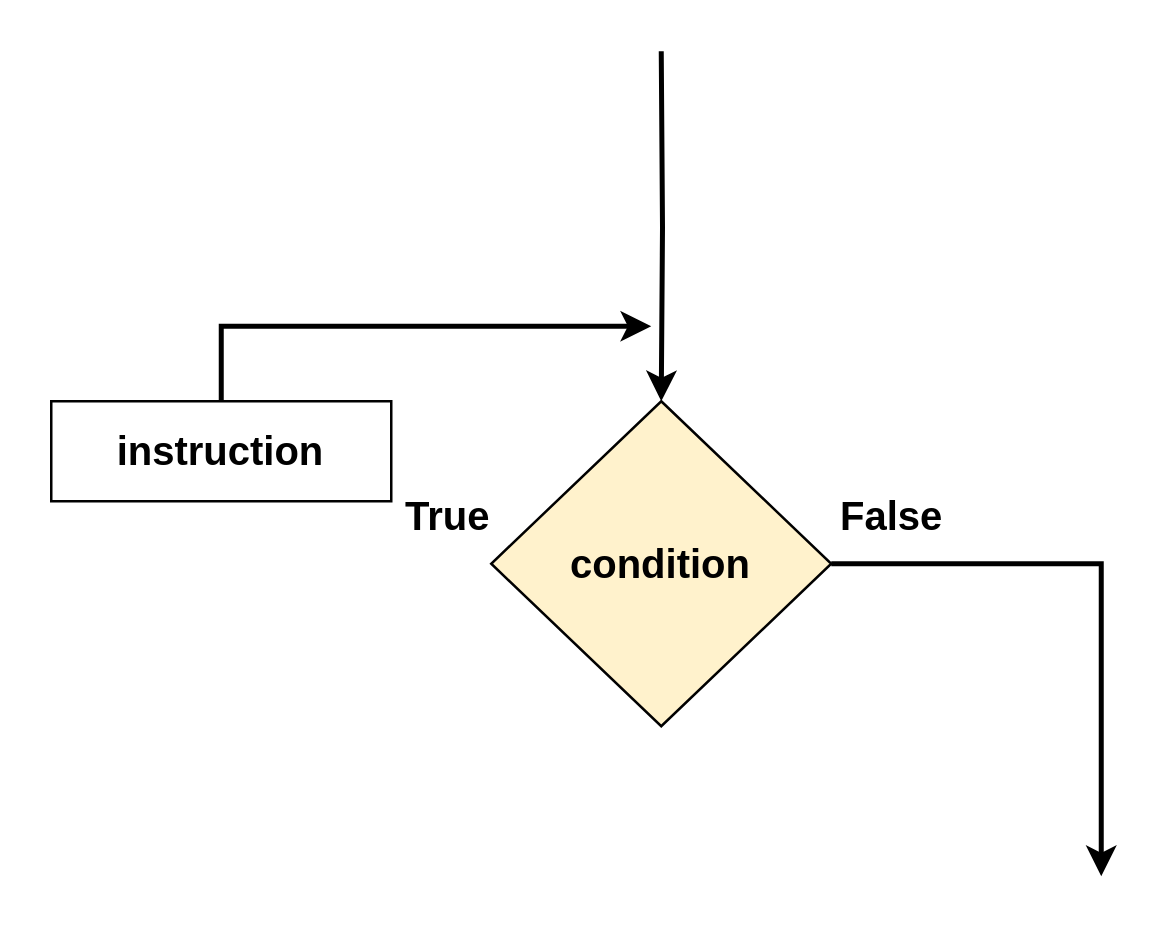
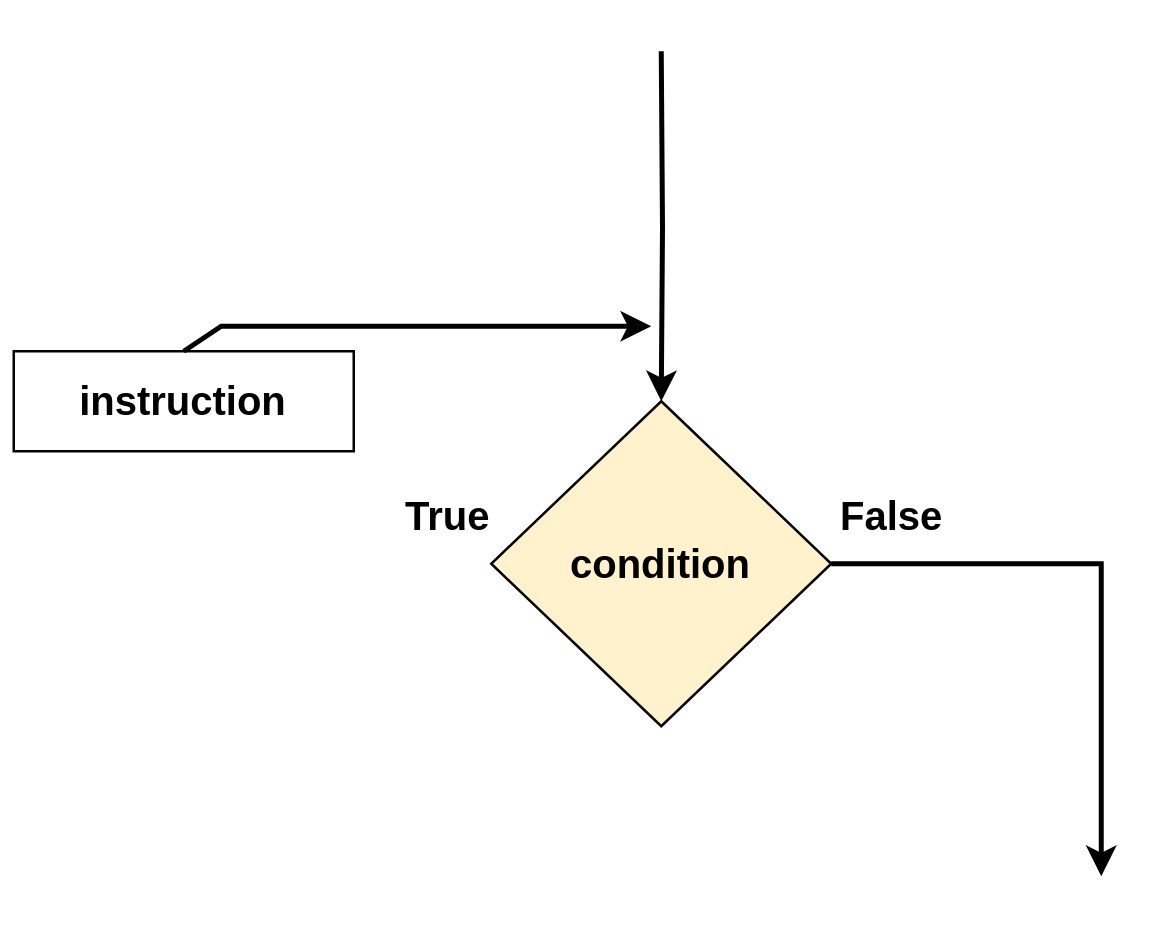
  <mxCell id="0" />
  <mxCell id="1" parent="0" />
  <mxCell id="2" style="edgeStyle=orthogonalEdgeStyle;rounded=0;orthogonalLoop=1;jettySize=auto;html=1;entryX=0.5;entryY=0;entryDx=0;entryDy=0;strokeWidth=2;fontSize=16;" edge="1" parent="1" target="3"><mxGeometry relative="1" as="geometry"><mxPoint x="264" y="20" as="sourcePoint" /></mxGeometry></mxCell>
  <mxCell id="3" value="&lt;b&gt;condition&lt;/b&gt;" style="rhombus;whiteSpace=wrap;html=1;fontSize=16;fillColor=#fff2cc;" vertex="1" parent="1"><mxGeometry x="196" y="160" width="136" height="130" as="geometry" /></mxCell>
- <mxCell id="4" value="&lt;font style=&quot;font-size: 16px;&quot;&gt;&lt;b&gt;instruction&lt;/b&gt;&lt;/font&gt;" style="rounded=0;whiteSpace=wrap;html=1;" vertex="1" parent="1"><mxGeometry x="20" y="160" width="136" height="40" as="geometry" /></mxCell>
+ <mxCell id="4" value="&lt;font style=&quot;font-size: 16px;&quot;&gt;&lt;b&gt;instruction&lt;/b&gt;&lt;/font&gt;" style="rounded=0;whiteSpace=wrap;html=1;" vertex="1" parent="1"><mxGeometry x="5" y="140" width="136" height="40" as="geometry" /></mxCell>
  <mxCell id="5" value="" style="endArrow=classic;html=1;rounded=0;strokeWidth=2;fontSize=16;exitX=0.5;exitY=0;exitDx=0;exitDy=0;" edge="1" parent="1" source="4"><mxGeometry width="50" height="50" relative="1" as="geometry"><mxPoint x="240" y="120" as="sourcePoint" /><mxPoint x="260" y="130" as="targetPoint" /><Array as="points"><mxPoint x="88" y="130" /></Array></mxGeometry></mxCell>
  <mxCell id="6" value="" style="endArrow=classic;html=1;rounded=0;strokeWidth=2;fontSize=16;exitX=1;exitY=0.5;exitDx=0;exitDy=0;" edge="1" parent="1" source="3"><mxGeometry width="50" height="50" relative="1" as="geometry"><mxPoint x="240" y="120" as="sourcePoint" /><mxPoint x="440" y="350" as="targetPoint" /><Array as="points"><mxPoint x="440" y="225" /></Array></mxGeometry></mxCell>
  <mxCell id="7" value="True" style="text;strokeColor=none;fillColor=none;align=left;verticalAlign=middle;spacingLeft=4;spacingRight=4;overflow=hidden;points=[[0,0.5],[1,0.5]];portConstraint=eastwest;rotatable=0;fontSize=16;fontStyle=1" vertex="1" parent="1"><mxGeometry x="156" y="190" width="80" height="30" as="geometry" /></mxCell>
  <mxCell id="8" value="False" style="text;strokeColor=none;fillColor=none;align=left;verticalAlign=middle;spacingLeft=4;spacingRight=4;overflow=hidden;points=[[0,0.5],[1,0.5]];portConstraint=eastwest;rotatable=0;fontSize=16;fontStyle=1" vertex="1" parent="1"><mxGeometry x="330" y="190" width="80" height="30" as="geometry" /></mxCell>
